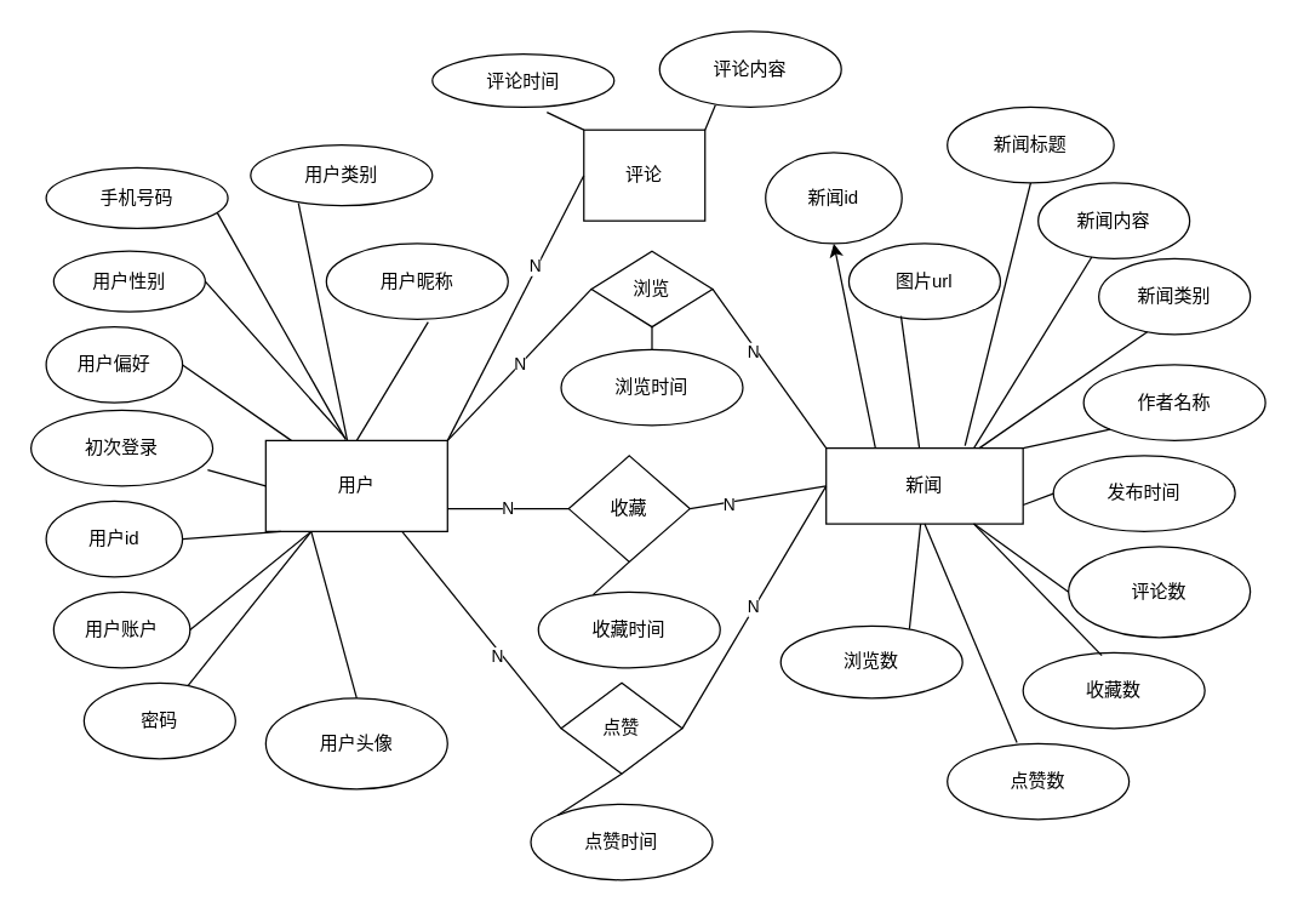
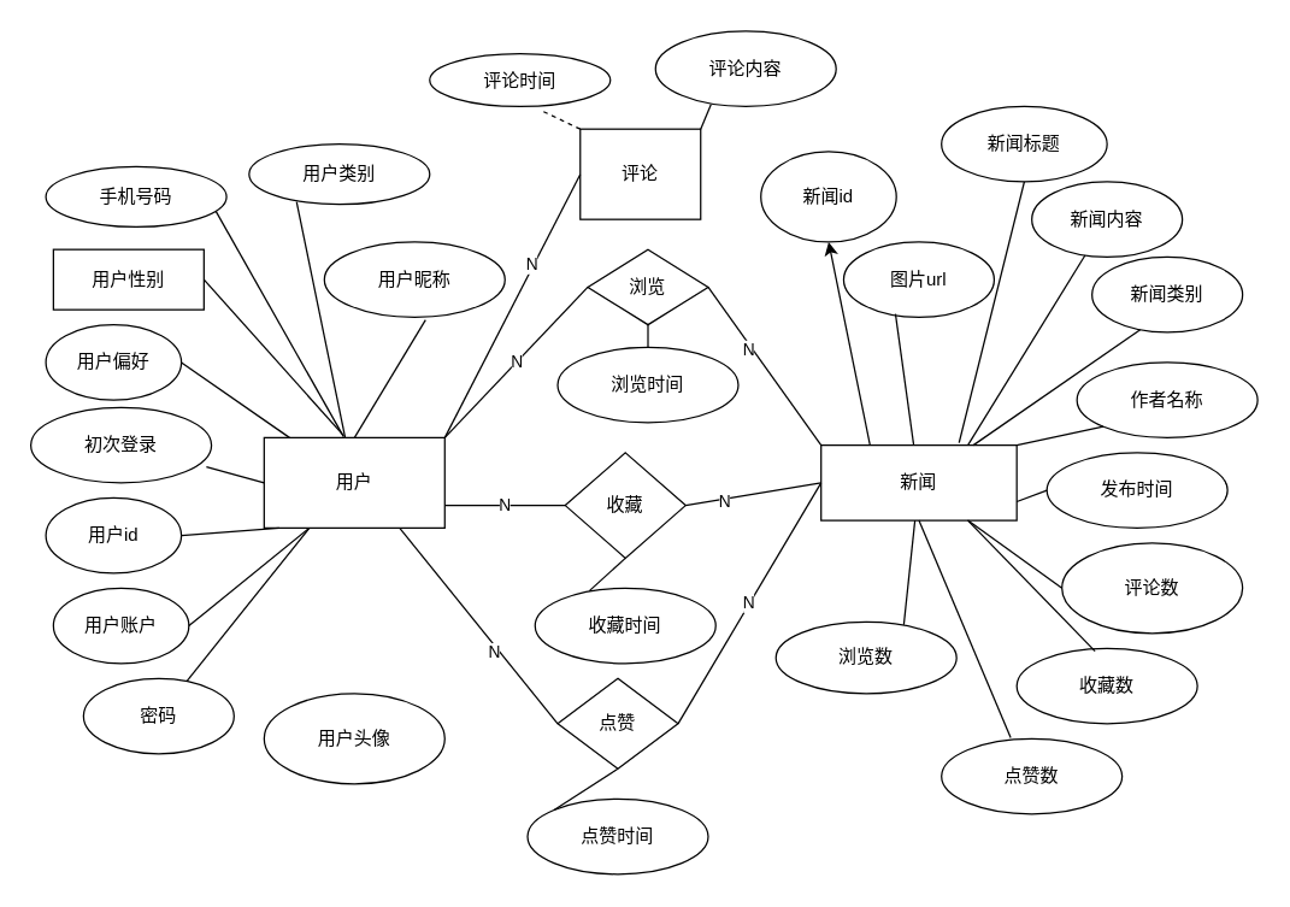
  <mxCell id="0" />
  <mxCell id="1" parent="0" />
  <mxCell id="2" value="用户" style="rounded=0;whiteSpace=wrap;html=1;" vertex="1" parent="1"><mxGeometry x="175" y="290" width="120" height="60" as="geometry" /></mxCell>
  <mxCell id="3" value="用户账户" style="ellipse;whiteSpace=wrap;html=1;" vertex="1" parent="1"><mxGeometry x="35" y="390" width="90" height="50" as="geometry" /></mxCell>
  <mxCell id="4" value="用户id" style="ellipse;whiteSpace=wrap;html=1;" vertex="1" parent="1"><mxGeometry x="30" y="330" width="90" height="50" as="geometry" /></mxCell>
  <mxCell id="5" value="密码" style="ellipse;whiteSpace=wrap;html=1;" vertex="1" parent="1"><mxGeometry x="55" y="450" width="100" height="50" as="geometry" /></mxCell>
  <mxCell id="6" value="手机号码" style="ellipse;whiteSpace=wrap;html=1;" vertex="1" parent="1"><mxGeometry x="30" y="110" width="120" height="40" as="geometry" /></mxCell>
  <mxCell id="7" value="用户昵称" style="ellipse;whiteSpace=wrap;html=1;" vertex="1" parent="1"><mxGeometry x="215" y="160" width="120" height="50" as="geometry" /></mxCell>
  <mxCell id="8" value="用户头像" style="ellipse;whiteSpace=wrap;html=1;" vertex="1" parent="1"><mxGeometry x="175" y="460" width="120" height="60" as="geometry" /></mxCell>
- <mxCell id="9" value="用户性别" style="ellipse;whiteSpace=wrap;html=1;" vertex="1" parent="1"><mxGeometry x="35" y="165" width="100" height="40" as="geometry" /></mxCell>
+ <mxCell id="9" value="用户性别" style="whiteSpace=wrap;html=1;rounded=0;" vertex="1" parent="1"><mxGeometry x="35" y="165" width="100" height="40" as="geometry" /></mxCell>
  <mxCell id="10" value="用户偏好" style="ellipse;whiteSpace=wrap;html=1;" vertex="1" parent="1"><mxGeometry x="30" y="215" width="90" height="50" as="geometry" /></mxCell>
  <mxCell id="11" value="初次登录" style="ellipse;whiteSpace=wrap;html=1;" vertex="1" parent="1"><mxGeometry x="20" y="270" width="120" height="50" as="geometry" /></mxCell>
  <mxCell id="12" value="用户类别" style="ellipse;whiteSpace=wrap;html=1;" vertex="1" parent="1"><mxGeometry x="165" y="95" width="120" height="40" as="geometry" /></mxCell>
  <mxCell id="13" style="edgeStyle=orthogonalEdgeStyle;rounded=0;orthogonalLoop=1;jettySize=auto;html=1;exitX=0.5;exitY=1;exitDx=0;exitDy=0;" edge="1" parent="1" source="7" target="7"><mxGeometry relative="1" as="geometry" /></mxCell>
  <mxCell id="14" style="edgeStyle=orthogonalEdgeStyle;rounded=0;orthogonalLoop=1;jettySize=auto;html=1;exitX=0.5;exitY=1;exitDx=0;exitDy=0;" edge="1" parent="1" source="6" target="6"><mxGeometry relative="1" as="geometry" /></mxCell>
  <mxCell id="15" style="edgeStyle=orthogonalEdgeStyle;rounded=0;orthogonalLoop=1;jettySize=auto;html=1;exitX=0.5;exitY=1;exitDx=0;exitDy=0;" edge="1" parent="1" source="8" target="8"><mxGeometry relative="1" as="geometry" /></mxCell>
  <mxCell id="16" value="新闻" style="rounded=0;whiteSpace=wrap;html=1;" vertex="1" parent="1"><mxGeometry x="545" y="295" width="130" height="50" as="geometry" /></mxCell>
  <mxCell id="17" value="评论" style="whiteSpace=wrap;html=1;rounded=0;" vertex="1" parent="1"><mxGeometry x="385" y="85" width="80" height="60" as="geometry" /></mxCell>
  <mxCell id="18" value="浏览" style="rhombus;whiteSpace=wrap;html=1;" vertex="1" parent="1"><mxGeometry x="390" y="165" width="80" height="50" as="geometry" /></mxCell>
  <mxCell id="19" value="点赞" style="rhombus;whiteSpace=wrap;html=1;" vertex="1" parent="1"><mxGeometry x="370" y="450" width="80" height="60" as="geometry" /></mxCell>
  <mxCell id="20" value="新闻id" style="ellipse;whiteSpace=wrap;html=1;" vertex="1" parent="1"><mxGeometry x="505" y="100" width="90" height="60" as="geometry" /></mxCell>
  <mxCell id="21" value="新闻标题" style="ellipse;whiteSpace=wrap;html=1;" vertex="1" parent="1"><mxGeometry x="625" y="70" width="110" height="50" as="geometry" /></mxCell>
  <mxCell id="22" value="新闻内容" style="ellipse;whiteSpace=wrap;html=1;" vertex="1" parent="1"><mxGeometry x="685" y="120" width="100" height="50" as="geometry" /></mxCell>
  <mxCell id="23" value="图片url" style="ellipse;whiteSpace=wrap;html=1;" vertex="1" parent="1"><mxGeometry x="560" y="160" width="100" height="50" as="geometry" /></mxCell>
  <mxCell id="24" value="评论内容" style="ellipse;whiteSpace=wrap;html=1;" vertex="1" parent="1"><mxGeometry x="435" y="20" width="120" height="50" as="geometry" /></mxCell>
  <mxCell id="25" value="新闻类别" style="ellipse;whiteSpace=wrap;html=1;" vertex="1" parent="1"><mxGeometry x="725" y="170" width="100" height="50" as="geometry" /></mxCell>
  <mxCell id="26" value="作者名称" style="ellipse;whiteSpace=wrap;html=1;" vertex="1" parent="1"><mxGeometry x="715" y="240" width="120" height="50" as="geometry" /></mxCell>
  <mxCell id="27" style="edgeStyle=orthogonalEdgeStyle;rounded=0;orthogonalLoop=1;jettySize=auto;html=1;exitX=0.5;exitY=1;exitDx=0;exitDy=0;" edge="1" parent="1" source="17" target="17"><mxGeometry relative="1" as="geometry" /></mxCell>
  <mxCell id="28" style="edgeStyle=orthogonalEdgeStyle;rounded=0;orthogonalLoop=1;jettySize=auto;html=1;exitX=0.5;exitY=1;exitDx=0;exitDy=0;" edge="1" parent="1" source="18" target="18"><mxGeometry relative="1" as="geometry" /></mxCell>
  <mxCell id="29" value="浏览数" style="ellipse;whiteSpace=wrap;html=1;" vertex="1" parent="1"><mxGeometry x="515" y="412.5" width="120" height="47.5" as="geometry" /></mxCell>
  <mxCell id="30" value="发布时间" style="ellipse;whiteSpace=wrap;html=1;" vertex="1" parent="1"><mxGeometry x="695" y="300" width="120" height="50" as="geometry" /></mxCell>
  <mxCell id="31" value="收藏数" style="ellipse;whiteSpace=wrap;html=1;" vertex="1" parent="1"><mxGeometry x="675" y="430" width="120" height="50" as="geometry" /></mxCell>
  <mxCell id="32" value="点赞数" style="ellipse;whiteSpace=wrap;html=1;" vertex="1" parent="1"><mxGeometry x="625" y="490" width="120" height="50" as="geometry" /></mxCell>
  <mxCell id="33" value="评论数" style="ellipse;whiteSpace=wrap;html=1;" vertex="1" parent="1"><mxGeometry x="705" y="360" width="120" height="60" as="geometry" /></mxCell>
  <mxCell id="34" value="点赞时间" style="ellipse;whiteSpace=wrap;html=1;" vertex="1" parent="1"><mxGeometry x="350" y="530" width="120" height="50" as="geometry" /></mxCell>
  <mxCell id="35" value="浏览时间" style="ellipse;whiteSpace=wrap;html=1;" vertex="1" parent="1"><mxGeometry x="370" y="230" width="120" height="50" as="geometry" /></mxCell>
  <mxCell id="36" value="评论时间" style="ellipse;whiteSpace=wrap;html=1;" vertex="1" parent="1"><mxGeometry x="285" y="35" width="120" height="35" as="geometry" /></mxCell>
  <mxCell id="37" value="收藏时间" style="ellipse;whiteSpace=wrap;html=1;" vertex="1" parent="1"><mxGeometry x="355" y="390" width="120" height="50" as="geometry" /></mxCell>
  <mxCell id="38" style="edgeStyle=orthogonalEdgeStyle;rounded=0;orthogonalLoop=1;jettySize=auto;html=1;exitX=0.5;exitY=1;exitDx=0;exitDy=0;" edge="1" parent="1" source="17" target="17"><mxGeometry relative="1" as="geometry" /></mxCell>
  <mxCell id="39" style="edgeStyle=orthogonalEdgeStyle;rounded=0;orthogonalLoop=1;jettySize=auto;html=1;exitX=0.5;exitY=1;exitDx=0;exitDy=0;" edge="1" parent="1" source="21" target="21"><mxGeometry relative="1" as="geometry" /></mxCell>
  <mxCell id="40" style="edgeStyle=orthogonalEdgeStyle;rounded=0;orthogonalLoop=1;jettySize=auto;html=1;exitX=0.5;exitY=1;exitDx=0;exitDy=0;" edge="1" parent="1" source="23" target="23"><mxGeometry relative="1" as="geometry" /></mxCell>
  <mxCell id="41" value="收藏" style="rhombus;whiteSpace=wrap;html=1;" vertex="1" parent="1"><mxGeometry x="375" y="300" width="80" height="70" as="geometry" /></mxCell>
  <mxCell id="42" value="" style="endArrow=none;html=1;rounded=0;entryX=0;entryY=0.5;entryDx=0;entryDy=0;exitX=1;exitY=0;exitDx=0;exitDy=0;" edge="1" parent="1" source="2" target="17"><mxGeometry width="50" height="50" relative="1" as="geometry"><mxPoint x="395" y="350" as="sourcePoint" /><mxPoint x="445" y="300" as="targetPoint" /></mxGeometry></mxCell>
  <mxCell id="43" value="N" style="edgeLabel;html=1;align=center;verticalAlign=middle;resizable=0;points=[];" vertex="1" connectable="0" parent="42"><mxGeometry x="0.314" y="2" relative="1" as="geometry"><mxPoint as="offset" /></mxGeometry></mxCell>
  <mxCell id="44" value="N" style="endArrow=none;html=1;rounded=0;entryX=0;entryY=0.5;entryDx=0;entryDy=0;" edge="1" parent="1" target="18"><mxGeometry width="50" height="50" relative="1" as="geometry"><mxPoint x="295" y="290" as="sourcePoint" /><mxPoint x="445" y="200" as="targetPoint" /></mxGeometry></mxCell>
  <mxCell id="45" value="" style="endArrow=none;html=1;rounded=0;entryX=1;entryY=0.5;entryDx=0;entryDy=0;exitX=0;exitY=0;exitDx=0;exitDy=0;" edge="1" parent="1" source="16" target="18"><mxGeometry width="50" height="50" relative="1" as="geometry"><mxPoint x="545" y="290" as="sourcePoint" /><mxPoint x="445" y="200" as="targetPoint" /></mxGeometry></mxCell>
  <mxCell id="46" value="N" style="edgeLabel;html=1;align=center;verticalAlign=middle;resizable=0;points=[];" vertex="1" connectable="0" parent="45"><mxGeometry x="0.238" y="2" relative="1" as="geometry"><mxPoint as="offset" /></mxGeometry></mxCell>
  <mxCell id="47" value="N" style="endArrow=none;html=1;rounded=0;entryX=1;entryY=0.75;entryDx=0;entryDy=0;exitX=0;exitY=0.5;exitDx=0;exitDy=0;" edge="1" parent="1" source="41" target="2"><mxGeometry width="50" height="50" relative="1" as="geometry"><mxPoint x="395" y="350" as="sourcePoint" /><mxPoint x="445" y="300" as="targetPoint" /></mxGeometry></mxCell>
  <mxCell id="48" value="" style="endArrow=none;html=1;rounded=0;entryX=0;entryY=0.5;entryDx=0;entryDy=0;exitX=1;exitY=0.5;exitDx=0;exitDy=0;" edge="1" parent="1" source="41" target="16"><mxGeometry width="50" height="50" relative="1" as="geometry"><mxPoint x="395" y="350" as="sourcePoint" /><mxPoint x="445" y="300" as="targetPoint" /></mxGeometry></mxCell>
  <mxCell id="49" value="N" style="edgeLabel;html=1;align=center;verticalAlign=middle;resizable=0;points=[];" vertex="1" connectable="0" parent="48"><mxGeometry x="-0.426" y="-2" relative="1" as="geometry"><mxPoint as="offset" /></mxGeometry></mxCell>
  <mxCell id="50" value="" style="endArrow=none;html=1;rounded=0;entryX=0.75;entryY=1;entryDx=0;entryDy=0;exitX=0;exitY=0.5;exitDx=0;exitDy=0;" edge="1" parent="1" source="19" target="2"><mxGeometry width="50" height="50" relative="1" as="geometry"><mxPoint x="395" y="350" as="sourcePoint" /><mxPoint x="445" y="300" as="targetPoint" /></mxGeometry></mxCell>
  <mxCell id="51" value="N" style="edgeLabel;html=1;align=center;verticalAlign=middle;resizable=0;points=[];" vertex="1" connectable="0" parent="50"><mxGeometry x="-0.231" y="3" relative="1" as="geometry"><mxPoint as="offset" /></mxGeometry></mxCell>
  <mxCell id="52" value="N" style="endArrow=none;html=1;rounded=0;exitX=1;exitY=0.5;exitDx=0;exitDy=0;" edge="1" parent="1" source="19"><mxGeometry width="50" height="50" relative="1" as="geometry"><mxPoint x="395" y="350" as="sourcePoint" /><mxPoint x="545" y="320" as="targetPoint" /></mxGeometry></mxCell>
  <mxCell id="53" value="" style="endArrow=none;html=1;rounded=0;entryX=0.56;entryY=1.036;entryDx=0;entryDy=0;entryPerimeter=0;exitX=0.5;exitY=0;exitDx=0;exitDy=0;" edge="1" parent="1" source="2" target="7"><mxGeometry width="50" height="50" relative="1" as="geometry"><mxPoint x="395" y="350" as="sourcePoint" /><mxPoint x="445" y="300" as="targetPoint" /></mxGeometry></mxCell>
  <mxCell id="54" value="" style="endArrow=none;html=1;rounded=0;entryX=0.263;entryY=0.96;entryDx=0;entryDy=0;entryPerimeter=0;" edge="1" parent="1" source="2" target="12"><mxGeometry width="50" height="50" relative="1" as="geometry"><mxPoint x="395" y="350" as="sourcePoint" /><mxPoint x="445" y="300" as="targetPoint" /></mxGeometry></mxCell>
  <mxCell id="55" value="" style="endArrow=none;html=1;rounded=0;entryX=0.942;entryY=0.745;entryDx=0;entryDy=0;entryPerimeter=0;exitX=0.44;exitY=-0.01;exitDx=0;exitDy=0;exitPerimeter=0;" edge="1" parent="1" source="2" target="6"><mxGeometry width="50" height="50" relative="1" as="geometry"><mxPoint x="395" y="350" as="sourcePoint" /><mxPoint x="445" y="300" as="targetPoint" /></mxGeometry></mxCell>
  <mxCell id="56" value="" style="endArrow=none;html=1;rounded=0;entryX=1;entryY=0.5;entryDx=0;entryDy=0;exitX=0.44;exitY=-0.023;exitDx=0;exitDy=0;exitPerimeter=0;" edge="1" parent="1" source="2" target="9"><mxGeometry width="50" height="50" relative="1" as="geometry"><mxPoint x="395" y="350" as="sourcePoint" /><mxPoint x="445" y="300" as="targetPoint" /></mxGeometry></mxCell>
  <mxCell id="57" value="" style="endArrow=none;html=1;rounded=0;entryX=1;entryY=0.5;entryDx=0;entryDy=0;" edge="1" parent="1" source="2" target="10"><mxGeometry width="50" height="50" relative="1" as="geometry"><mxPoint x="395" y="350" as="sourcePoint" /><mxPoint x="445" y="300" as="targetPoint" /></mxGeometry></mxCell>
  <mxCell id="58" value="" style="endArrow=none;html=1;rounded=0;entryX=0.972;entryY=0.788;entryDx=0;entryDy=0;entryPerimeter=0;exitX=0;exitY=0.5;exitDx=0;exitDy=0;" edge="1" parent="1" source="2" target="11"><mxGeometry width="50" height="50" relative="1" as="geometry"><mxPoint x="395" y="350" as="sourcePoint" /><mxPoint x="445" y="300" as="targetPoint" /></mxGeometry></mxCell>
  <mxCell id="59" value="" style="endArrow=none;html=1;rounded=0;entryX=1;entryY=0.5;entryDx=0;entryDy=0;" edge="1" parent="1" target="4"><mxGeometry width="50" height="50" relative="1" as="geometry"><mxPoint x="185" y="350" as="sourcePoint" /><mxPoint x="445" y="300" as="targetPoint" /></mxGeometry></mxCell>
  <mxCell id="60" value="" style="endArrow=none;html=1;rounded=0;entryX=1;entryY=0.5;entryDx=0;entryDy=0;exitX=0.25;exitY=1;exitDx=0;exitDy=0;" edge="1" parent="1" source="2" target="3"><mxGeometry width="50" height="50" relative="1" as="geometry"><mxPoint x="395" y="350" as="sourcePoint" /><mxPoint x="445" y="300" as="targetPoint" /></mxGeometry></mxCell>
  <mxCell id="61" value="" style="endArrow=none;html=1;rounded=0;" edge="1" parent="1" source="5"><mxGeometry width="50" height="50" relative="1" as="geometry"><mxPoint x="395" y="350" as="sourcePoint" /><mxPoint x="205" y="350" as="targetPoint" /></mxGeometry></mxCell>
- <mxCell id="62" value="" style="endArrow=none;html=1;rounded=0;entryX=0.25;entryY=1;entryDx=0;entryDy=0;exitX=0.5;exitY=0;exitDx=0;exitDy=0;" edge="1" parent="1" source="8" target="2"><mxGeometry width="50" height="50" relative="1" as="geometry"><mxPoint x="395" y="350" as="sourcePoint" /><mxPoint x="445" y="300" as="targetPoint" /></mxGeometry></mxCell>
  <mxCell id="63" value="" style="endArrow=none;html=1;rounded=0;exitX=0.5;exitY=1;exitDx=0;exitDy=0;" edge="1" parent="1" source="18" target="35"><mxGeometry width="50" height="50" relative="1" as="geometry"><mxPoint x="395" y="350" as="sourcePoint" /><mxPoint x="445" y="300" as="targetPoint" /></mxGeometry></mxCell>
- <mxCell id="64" value="" style="endArrow=none;html=1;rounded=0;entryX=0.63;entryY=1.097;entryDx=0;entryDy=0;entryPerimeter=0;exitX=0;exitY=0;exitDx=0;exitDy=0;" edge="1" parent="1" source="17" target="36"><mxGeometry width="50" height="50" relative="1" as="geometry"><mxPoint x="395" y="350" as="sourcePoint" /><mxPoint x="445" y="300" as="targetPoint" /></mxGeometry></mxCell>
+ <mxCell id="64" value="" style="endArrow=none;html=1;rounded=0;entryX=0.63;entryY=1.097;entryDx=0;entryDy=0;entryPerimeter=0;exitX=0;exitY=0;exitDx=0;exitDy=0;dashed=1;" edge="1" parent="1" source="17" target="36"><mxGeometry width="50" height="50" relative="1" as="geometry"><mxPoint x="395" y="350" as="sourcePoint" /><mxPoint x="445" y="300" as="targetPoint" /></mxGeometry></mxCell>
  <mxCell id="65" value="" style="endArrow=none;html=1;rounded=0;entryX=0.307;entryY=0.972;entryDx=0;entryDy=0;entryPerimeter=0;exitX=1;exitY=0;exitDx=0;exitDy=0;" edge="1" parent="1" source="17" target="24"><mxGeometry width="50" height="50" relative="1" as="geometry"><mxPoint x="395" y="250" as="sourcePoint" /><mxPoint x="445" y="200" as="targetPoint" /></mxGeometry></mxCell>
  <mxCell id="66" value="" style="endArrow=none;html=1;rounded=0;entryX=0.5;entryY=1;entryDx=0;entryDy=0;exitX=0.3;exitY=0.036;exitDx=0;exitDy=0;exitPerimeter=0;" edge="1" parent="1" source="37" target="41"><mxGeometry width="50" height="50" relative="1" as="geometry"><mxPoint x="395" y="350" as="sourcePoint" /><mxPoint x="445" y="300" as="targetPoint" /></mxGeometry></mxCell>
  <mxCell id="67" value="" style="endArrow=none;html=1;rounded=0;entryX=0.5;entryY=1;entryDx=0;entryDy=0;exitX=0;exitY=0;exitDx=0;exitDy=0;" edge="1" parent="1" source="34" target="19"><mxGeometry width="50" height="50" relative="1" as="geometry"><mxPoint x="395" y="450" as="sourcePoint" /><mxPoint x="445" y="400" as="targetPoint" /></mxGeometry></mxCell>
  <mxCell id="68" value="" style="endArrow=none;html=1;rounded=0;entryX=0.344;entryY=0.956;entryDx=0;entryDy=0;entryPerimeter=0;" edge="1" parent="1" source="16" target="23"><mxGeometry width="50" height="50" relative="1" as="geometry"><mxPoint x="395" y="350" as="sourcePoint" /><mxPoint x="445" y="300" as="targetPoint" /></mxGeometry></mxCell>
  <mxCell id="69" value="" style="endArrow=classic;html=1;rounded=0;entryX=0.5;entryY=1;entryDx=0;entryDy=0;exitX=0.25;exitY=0;exitDx=0;exitDy=0;" edge="1" parent="1" source="16" target="20"><mxGeometry width="50" height="50" relative="1" as="geometry"><mxPoint x="395" y="350" as="sourcePoint" /><mxPoint x="445" y="300" as="targetPoint" /></mxGeometry></mxCell>
  <mxCell id="70" value="" style="endArrow=none;html=1;rounded=0;entryX=0.32;entryY=0.964;entryDx=0;entryDy=0;entryPerimeter=0;" edge="1" parent="1" source="16" target="25"><mxGeometry width="50" height="50" relative="1" as="geometry"><mxPoint x="395" y="350" as="sourcePoint" /><mxPoint x="445" y="300" as="targetPoint" /></mxGeometry></mxCell>
  <mxCell id="71" value="" style="endArrow=none;html=1;rounded=0;entryX=0.5;entryY=1;entryDx=0;entryDy=0;exitX=0.705;exitY=-0.032;exitDx=0;exitDy=0;exitPerimeter=0;" edge="1" parent="1" source="16" target="21"><mxGeometry width="50" height="50" relative="1" as="geometry"><mxPoint x="395" y="350" as="sourcePoint" /><mxPoint x="685" y="130" as="targetPoint" /></mxGeometry></mxCell>
  <mxCell id="72" value="" style="endArrow=none;html=1;rounded=0;exitX=0.75;exitY=0;exitDx=0;exitDy=0;" edge="1" parent="1" source="16" target="22"><mxGeometry width="50" height="50" relative="1" as="geometry"><mxPoint x="395" y="350" as="sourcePoint" /><mxPoint x="445" y="300" as="targetPoint" /></mxGeometry></mxCell>
  <mxCell id="73" value="" style="endArrow=none;html=1;rounded=0;entryX=0;entryY=1;entryDx=0;entryDy=0;exitX=1;exitY=0;exitDx=0;exitDy=0;" edge="1" parent="1" source="16" target="26"><mxGeometry width="50" height="50" relative="1" as="geometry"><mxPoint x="395" y="350" as="sourcePoint" /><mxPoint x="445" y="300" as="targetPoint" /></mxGeometry></mxCell>
  <mxCell id="74" value="" style="endArrow=none;html=1;rounded=0;entryX=0;entryY=0.5;entryDx=0;entryDy=0;exitX=1;exitY=0.75;exitDx=0;exitDy=0;" edge="1" parent="1" source="16" target="30"><mxGeometry width="50" height="50" relative="1" as="geometry"><mxPoint x="395" y="350" as="sourcePoint" /><mxPoint x="445" y="300" as="targetPoint" /></mxGeometry></mxCell>
  <mxCell id="75" value="" style="endArrow=none;html=1;rounded=0;entryX=0;entryY=0.5;entryDx=0;entryDy=0;exitX=0.75;exitY=1;exitDx=0;exitDy=0;" edge="1" parent="1" source="16" target="33"><mxGeometry width="50" height="50" relative="1" as="geometry"><mxPoint x="395" y="350" as="sourcePoint" /><mxPoint x="445" y="300" as="targetPoint" /></mxGeometry></mxCell>
  <mxCell id="76" value="" style="endArrow=none;html=1;rounded=0;entryX=0.433;entryY=0.036;entryDx=0;entryDy=0;entryPerimeter=0;exitX=0.75;exitY=1;exitDx=0;exitDy=0;" edge="1" parent="1" source="16" target="31"><mxGeometry width="50" height="50" relative="1" as="geometry"><mxPoint x="395" y="350" as="sourcePoint" /><mxPoint x="445" y="300" as="targetPoint" /></mxGeometry></mxCell>
  <mxCell id="77" value="" style="endArrow=none;html=1;rounded=0;entryX=0.383;entryY=-0.012;entryDx=0;entryDy=0;entryPerimeter=0;exitX=0.5;exitY=1;exitDx=0;exitDy=0;" edge="1" parent="1" source="16" target="32"><mxGeometry width="50" height="50" relative="1" as="geometry"><mxPoint x="625" y="350" as="sourcePoint" /><mxPoint x="445" y="300" as="targetPoint" /></mxGeometry></mxCell>
  <mxCell id="78" value="" style="endArrow=none;html=1;rounded=0;entryX=0.708;entryY=0.038;entryDx=0;entryDy=0;entryPerimeter=0;" edge="1" parent="1" source="16" target="29"><mxGeometry width="50" height="50" relative="1" as="geometry"><mxPoint x="395" y="350" as="sourcePoint" /><mxPoint x="445" y="300" as="targetPoint" /></mxGeometry></mxCell>
